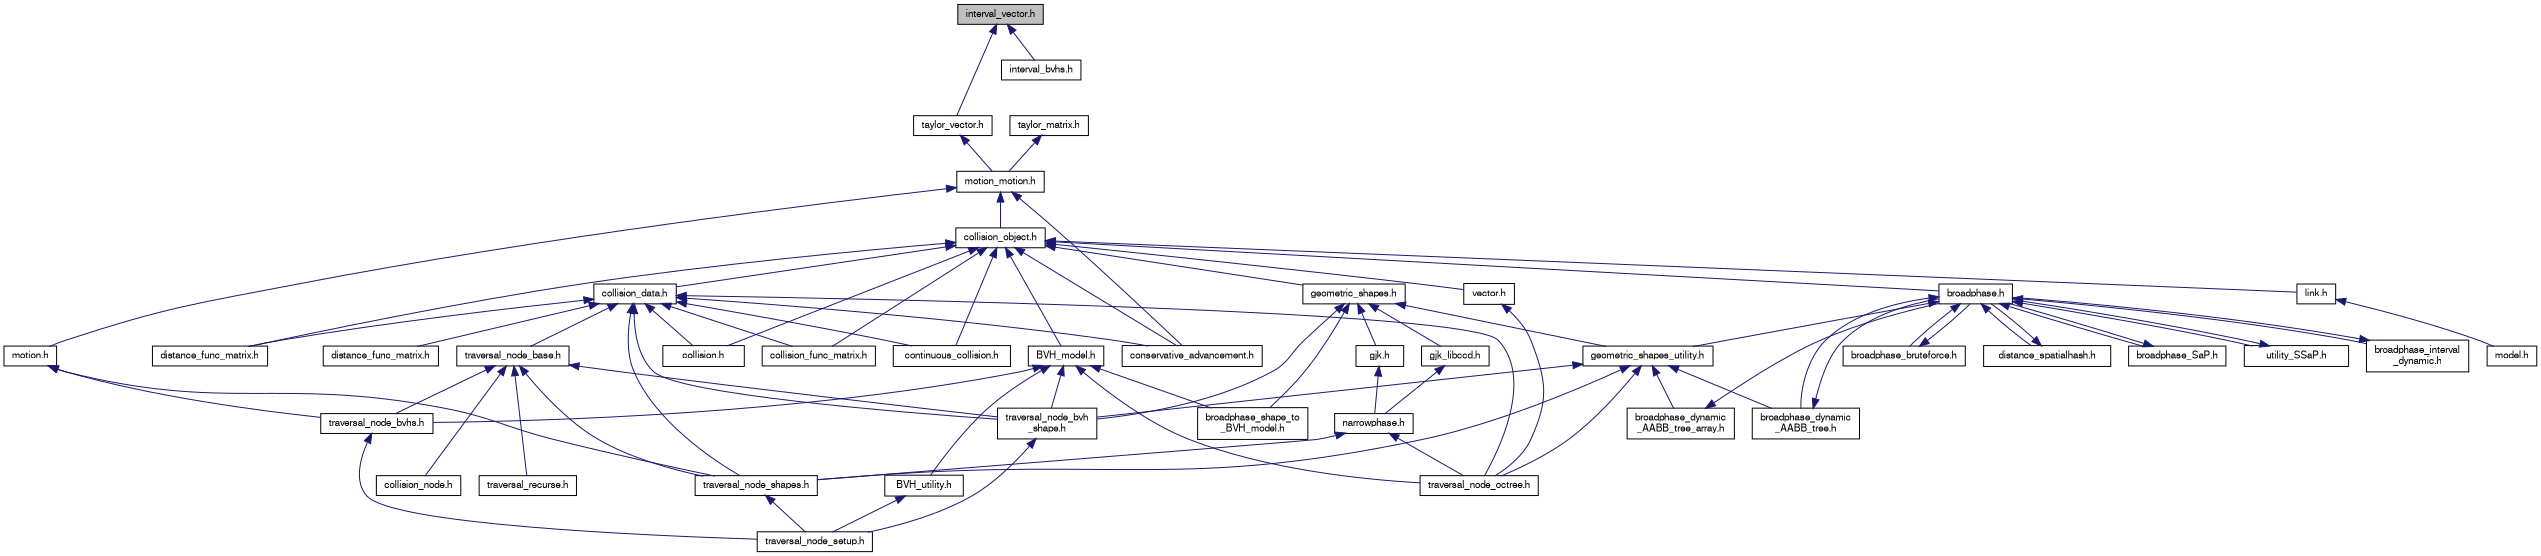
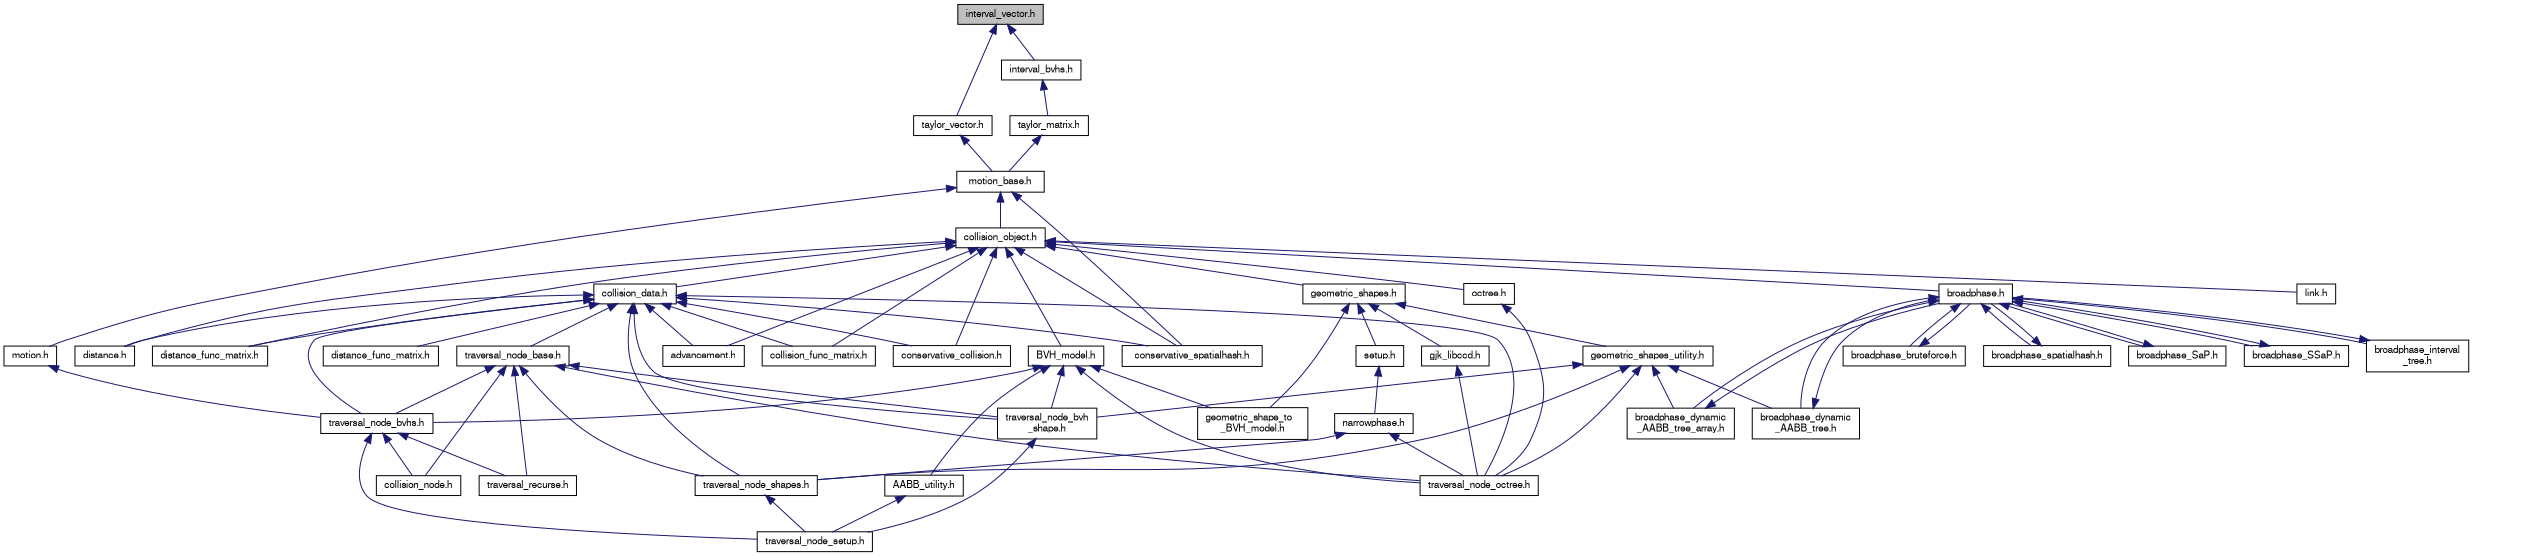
  digraph {
    node [color=black fillcolor=white fontname=FreeSans fontsize=10 shape=record style=filled]
    edge [color=midnightblue dir=back fontname=FreeSans fontsize=10 labelfontname=FreeSans labelfontsize=10 style=solid]
    n1 [fillcolor=grey75 fontcolor=black height=0.2 label="interval_vector.h" width=0.4]
    n2 [height=0.2 label="taylor_vector.h" width=0.4]
    n3 [height=0.2 label="interval_bvhs.h" width=0.4]
-   n4 [height=0.2 label="motion_motion.h" width=0.4]
+   n4 [height=0.2 label="motion_base.h" width=0.4]
    n5 [height=0.2 label="taylor_matrix.h" width=0.4]
    n6 [height=0.2 label="collision_object.h" width=0.4]
-   n7 [height=0.2 label="conservative_advancement.h" width=0.4]
+   n7 [height=0.2 label="conservative_spatialhash.h" width=0.4]
    n8 [height=0.2 label="motion.h" width=0.4]
    n9 [height=0.2 label="link.h" width=0.4]
    n10 [height=0.2 label="broadphase.h" width=0.4]
    n11 [height=0.2 label="geometric_shapes.h" width=0.4]
    n12 [height=0.2 label="BVH_model.h" width=0.4]
    n13 [height=0.2 label="collision_data.h" width=0.4]
-   n14 [height=0.2 label="collision.h" width=0.4]
+   n14 [height=0.2 label="advancement.h" width=0.4]
    n15 [height=0.2 label="collision_func_matrix.h" width=0.4]
-   n16 [height=0.2 label="continuous_collision.h" width=0.4]
+   n16 [height=0.2 label="conservative_collision.h" width=0.4]
+   n17 [height=0.2 label="distance.h" width=0.4]
    n18 [height=0.2 label="distance_func_matrix.h" width=0.4]
-   n19 [height=0.2 label="vector.h" width=0.4]
+   n19 [height=0.2 label="octree.h" width=0.4]
    n20 [height=0.2 label="traversal_node_shapes.h" width=0.4]
    n21 [height=0.2 label="traversal_node_bvhs.h" width=0.4]
-   n22 [height=0.2 label="model.h" width=0.4]
    n23 [height=0.2 label="broadphase_bruteforce.h" width=0.4]
-   n24 [height=0.2 label="distance_spatialhash.h" width=0.4]
+   n24 [height=0.2 label="broadphase_spatialhash.h" width=0.4]
    n25 [height=0.2 label="broadphase_SaP.h" width=0.4]
-   n26 [height=0.2 label="utility_SSaP.h" width=0.4]
-   n27 [height=0.2 label="broadphase_interval\l_dynamic.h" width=0.4]
+   n26 [height=0.2 label="broadphase_SSaP.h" width=0.4]
+   n27 [height=0.2 label="broadphase_interval\l_tree.h" width=0.4]
    n28 [height=0.2 label="broadphase_dynamic\l_AABB_tree.h" width=0.4]
    n29 [height=0.2 label="broadphase_dynamic\l_AABB_tree_array.h" width=0.4]
    n30 [height=0.2 label="geometric_shapes_utility.h" width=0.4]
    n31 [height=0.2 label="traversal_node_bvh\l_shape.h" width=0.4]
-   n32 [height=0.2 label="gjk.h" width=0.4]
+   n32 [height=0.2 label="setup.h" width=0.4]
    n33 [height=0.2 label="gjk_libccd.h" width=0.4]
-   n34 [height=0.2 label="broadphase_shape_to\l_BVH_model.h" width=0.4]
+   n34 [height=0.2 label="geometric_shape_to\l_BVH_model.h" width=0.4]
    n35 [height=0.2 label="traversal_node_octree.h" width=0.4]
-   n36 [height=0.2 label="BVH_utility.h" width=0.4]
+   n36 [height=0.2 label="AABB_utility.h" width=0.4]
    n37 [height=0.2 label="traversal_node_base.h" width=0.4]
    n38 [height=0.2 label="distance_func_matrix.h" width=0.4]
    n39 [height=0.2 label="traversal_node_setup.h" width=0.4]
    n40 [height=0.2 label="narrowphase.h" width=0.4]
    n41 [height=0.2 label="collision_node.h" width=0.4]
    n42 [height=0.2 label="traversal_recurse.h" width=0.4]
    n1 -> n2
    n1 -> n3
    n2 -> n4
+   n3 -> n5
    n4 -> n6
    n4 -> n7
    n4 -> n8
    n5 -> n4
    n6 -> n7
    n6 -> n9
    n6 -> n10
    n6 -> n11
    n6 -> n12
    n6 -> n13
    n6 -> n14
    n6 -> n15
    n6 -> n16
+   n6 -> n17
    n6 -> n18
    n6 -> n19
-   n8 -> n20
    n8 -> n21
-   n9 -> n22
    n10 -> n23
    n10 -> n24
    n10 -> n25
    n10 -> n26
    n10 -> n27
    n10 -> n28
-   n10 -> n30
+   n10 -> n29
    n11 -> n30
-   n11 -> n31
    n11 -> n32
    n11 -> n33
    n11 -> n34
    n12 -> n21
    n12 -> n31
    n12 -> n34
    n12 -> n35
    n12 -> n36
    n13 -> n7
    n13 -> n14
    n13 -> n15
    n13 -> n16
+   n13 -> n17
    n13 -> n18
    n13 -> n20
+   n13 -> n21
    n13 -> n31
    n13 -> n35
    n13 -> n37
    n13 -> n38
    n19 -> n35
    n20 -> n39
    n21 -> n39
+   n21 -> n41
+   n21 -> n42
    n23 -> n10
    n24 -> n10
    n25 -> n10
    n26 -> n10
    n27 -> n10
    n28 -> n10
    n29 -> n10
    n30 -> n20
    n30 -> n28
    n30 -> n29
    n30 -> n31
    n30 -> n35
    n31 -> n39
    n32 -> n40
-   n33 -> n40
+   n33 -> n35
    n36 -> n39
    n37 -> n20
    n37 -> n21
    n37 -> n31
+   n37 -> n35
    n37 -> n41
    n37 -> n42
    n40 -> n20
    n40 -> n35
  }
